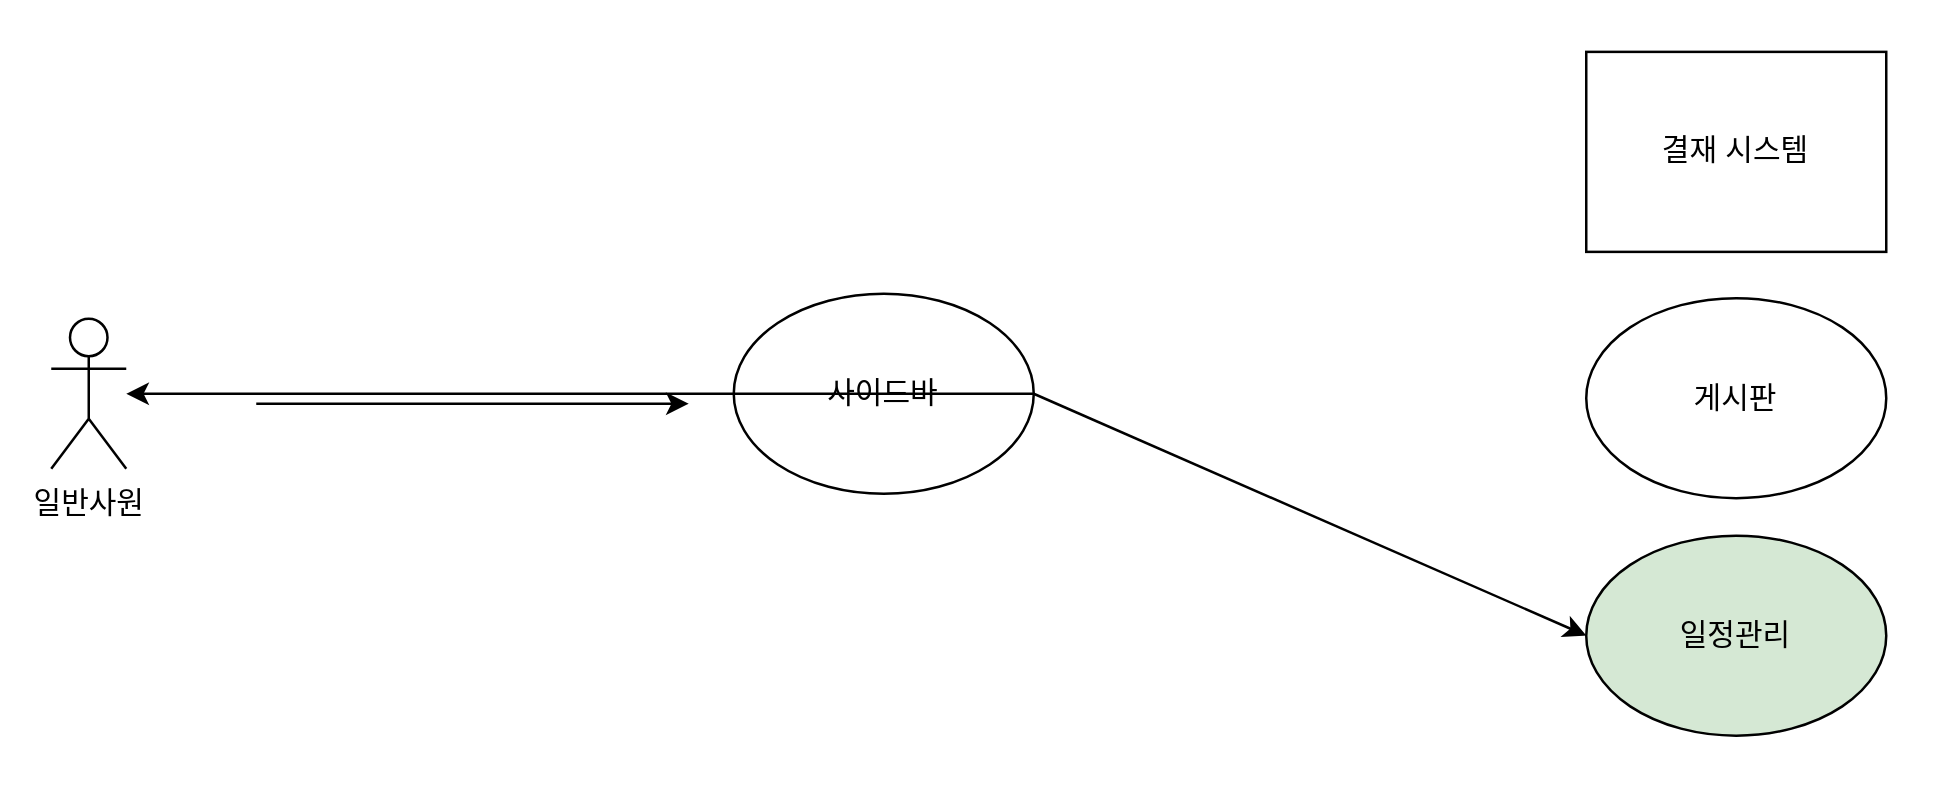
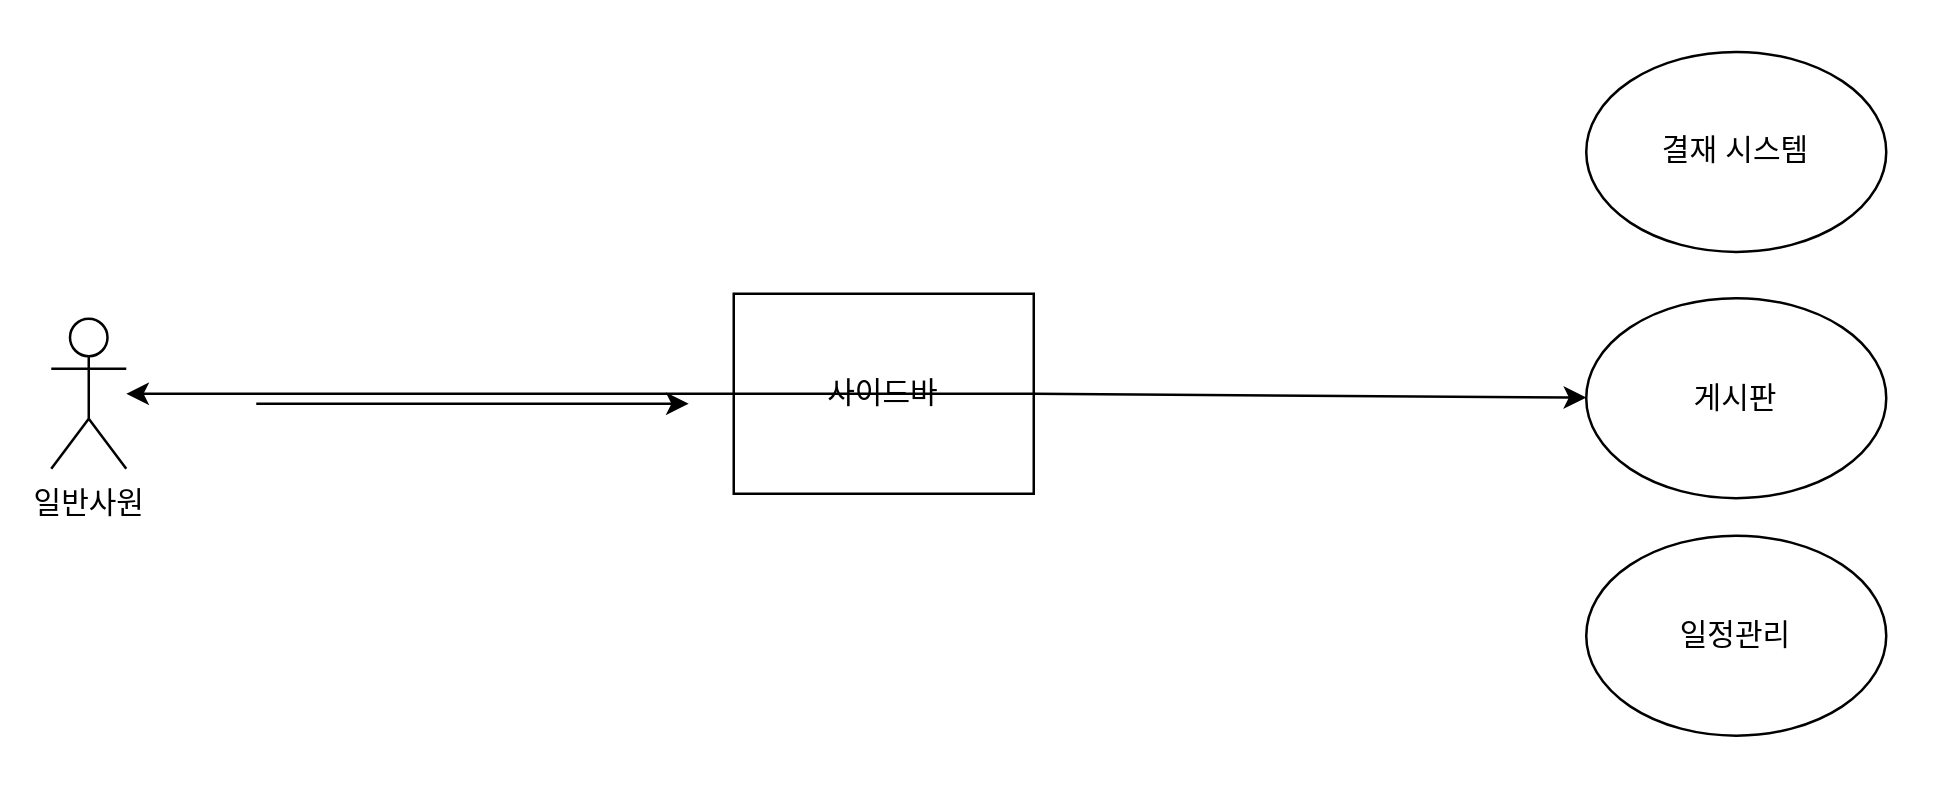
  <mxCell id="0" />
  <mxCell id="1" parent="0" />
  <mxCell id="2" value="일반사원" style="shape=umlActor;verticalLabelPosition=bottom;verticalAlign=top;html=1;" parent="1" vertex="1"><mxGeometry x="20" y="127" width="30" height="60" as="geometry" /></mxCell>
- <mxCell id="3" value="사이드바" style="ellipse;whiteSpace=wrap;html=1;" parent="1" vertex="1"><mxGeometry x="293" y="117" width="120" height="80" as="geometry" /></mxCell>
- <mxCell id="4" value="결재 시스템" style="whiteSpace=wrap;html=1;rounded=0;" parent="1" vertex="1"><mxGeometry x="634" y="20.25" width="120" height="80" as="geometry" /></mxCell>
+ <mxCell id="3" value="사이드바" style="whiteSpace=wrap;html=1;rounded=0;" parent="1" vertex="1"><mxGeometry x="293" y="117" width="120" height="80" as="geometry" /></mxCell>
+ <mxCell id="4" value="결재 시스템" style="ellipse;whiteSpace=wrap;html=1;" parent="1" vertex="1"><mxGeometry x="634" y="20.25" width="120" height="80" as="geometry" /></mxCell>
  <mxCell id="5" value="" style="endArrow=classic;html=1;rounded=0;" parent="1" edge="1"><mxGeometry width="50" height="50" relative="1" as="geometry"><mxPoint x="102" y="161" as="sourcePoint" /><mxPoint x="275" y="161" as="targetPoint" /></mxGeometry></mxCell>
  <mxCell id="6" value="게시판" style="ellipse;whiteSpace=wrap;html=1;" parent="1" vertex="1"><mxGeometry x="634" y="118.75" width="120" height="80" as="geometry" /></mxCell>
- <mxCell id="7" value="일정관리" style="ellipse;whiteSpace=wrap;html=1;fillColor=#d5e8d4;" parent="1" vertex="1"><mxGeometry x="634" y="213.75" width="120" height="80" as="geometry" /></mxCell>
+ <mxCell id="7" value="일정관리" style="ellipse;whiteSpace=wrap;html=1;" parent="1" vertex="1"><mxGeometry x="634" y="213.75" width="120" height="80" as="geometry" /></mxCell>
  <mxCell id="8" value="" style="endArrow=classic;html=1;rounded=0;exitX=1;exitY=0.5;exitDx=0;exitDy=0;" parent="1" source="3" target="2" edge="1"><mxGeometry width="50" height="50" relative="1" as="geometry"><mxPoint x="304" y="112" as="sourcePoint" /><mxPoint x="647" y="458" as="targetPoint" /></mxGeometry></mxCell>
- <mxCell id="9" value="" style="endArrow=classic;html=1;rounded=0;entryX=0;entryY=0.5;entryDx=0;entryDy=0;exitX=1;exitY=0.5;exitDx=0;exitDy=0;" parent="1" source="3" target="7" edge="1"><mxGeometry width="50" height="50" relative="1" as="geometry"><mxPoint x="304" y="112" as="sourcePoint" /><mxPoint x="647" y="558" as="targetPoint" /></mxGeometry></mxCell>
+ <mxCell id="9" value="" style="endArrow=classic;html=1;rounded=0;exitX=1;exitY=0.5;exitDx=0;exitDy=0;" parent="1" source="3" target="6" edge="1"><mxGeometry width="50" height="50" relative="1" as="geometry"><mxPoint x="304" y="112" as="sourcePoint" /><mxPoint x="647" y="558" as="targetPoint" /></mxGeometry></mxCell>
